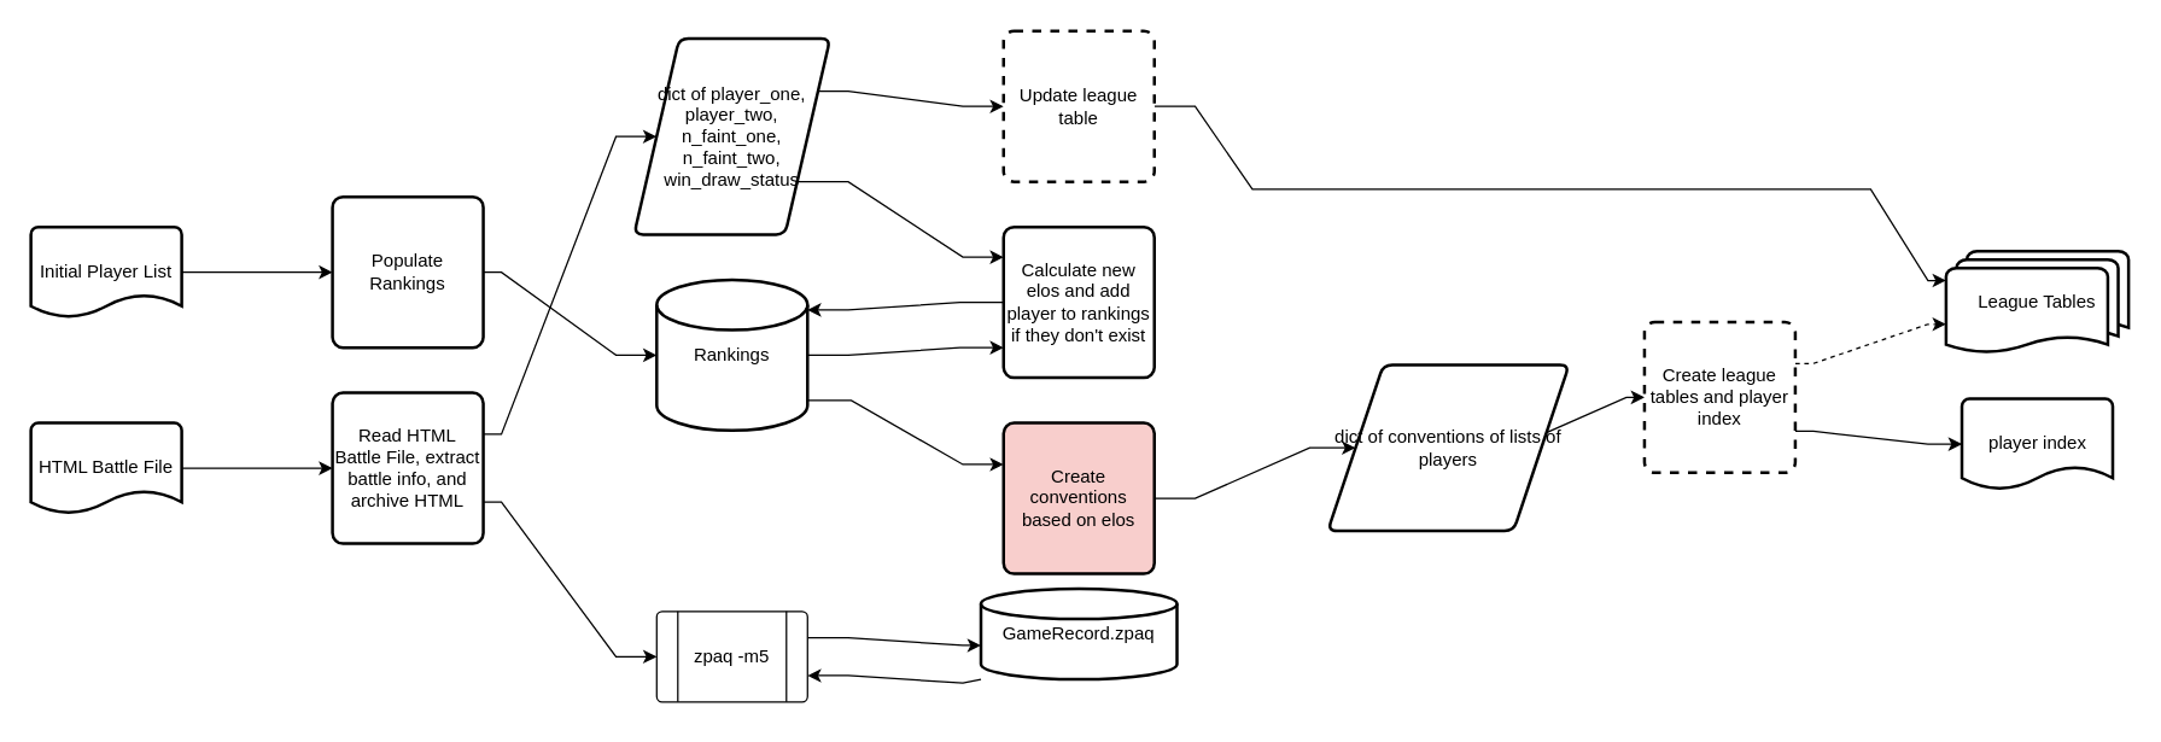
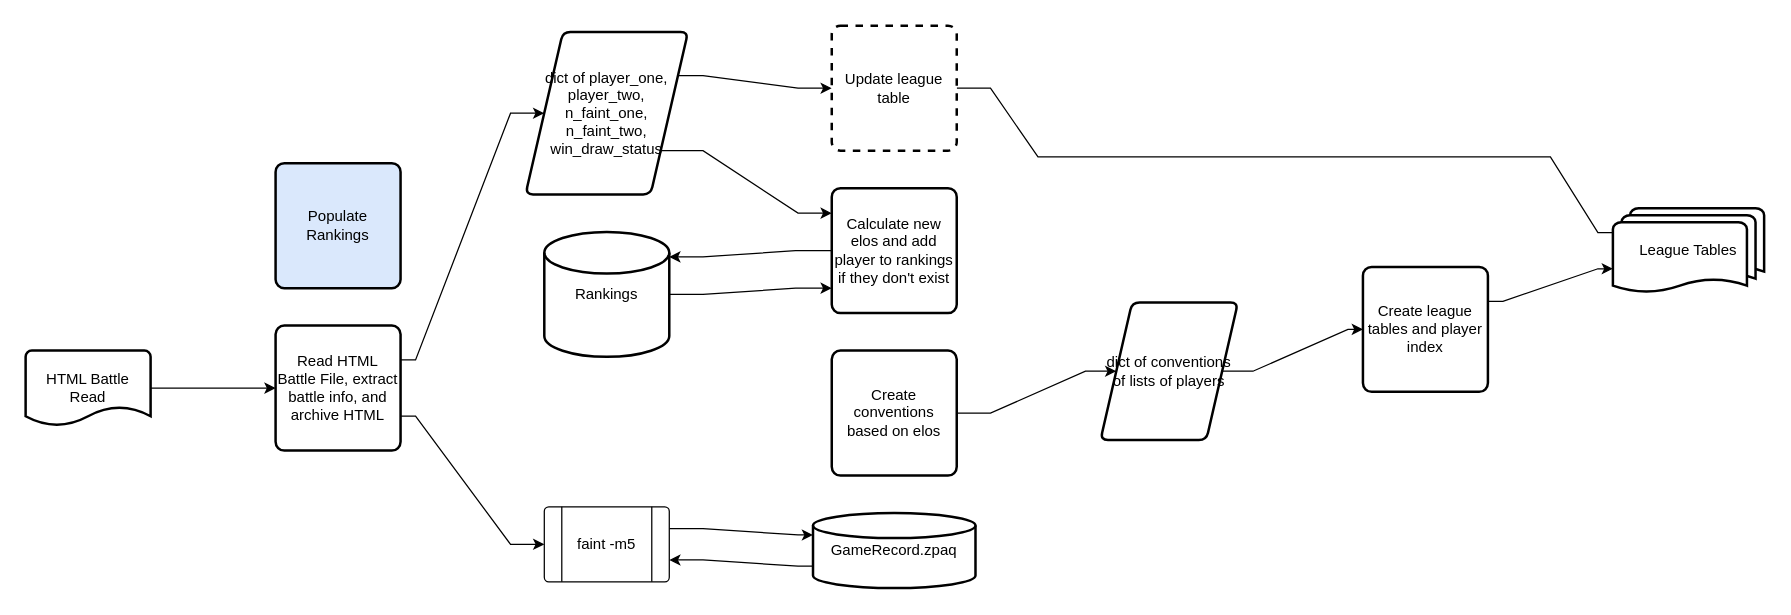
  <mxCell id="0" />
  <mxCell id="1" parent="0" />
  <mxCell id="2" style="edgeStyle=orthogonalEdgeStyle;rounded=0;orthogonalLoop=1;jettySize=auto;html=1;startArrow=none;startFill=0;endArrow=classic;endFill=1;noEdgeStyle=1;orthogonal=1;" edge="1" parent="1" source="4" target="15"><mxGeometry relative="1" as="geometry"><Array as="points"><mxPoint x="562" y="235" /><mxPoint x="636" y="230" /></Array></mxGeometry></mxCell>
- <mxCell id="3" style="edgeStyle=orthogonalEdgeStyle;rounded=0;orthogonalLoop=1;jettySize=auto;html=1;startArrow=none;startFill=0;endArrow=classic;endFill=1;noEdgeStyle=1;orthogonal=1;" edge="1" parent="1" source="4" target="24"><mxGeometry relative="1" as="geometry"><Array as="points"><mxPoint x="564" y="265" /><mxPoint x="638" y="307.5" /></Array></mxGeometry></mxCell>
  <mxCell id="4" value="Rankings" style="strokeWidth=2;html=1;shape=mxgraph.flowchart.database;whiteSpace=wrap;verticalAlign=middle;" vertex="1" parent="1"><mxGeometry x="435" y="185" width="100" height="100" as="geometry" /></mxCell>
- <mxCell id="5" style="edgeStyle=orthogonalEdgeStyle;rounded=0;orthogonalLoop=1;jettySize=auto;html=1;endArrow=classic;endFill=1;startArrow=none;startFill=0;noEdgeStyle=1;orthogonal=1;" edge="1" parent="1" source="6" target="4"><mxGeometry relative="1" as="geometry"><Array as="points"><mxPoint x="332" y="180" /><mxPoint x="408" y="235" /></Array></mxGeometry></mxCell>
- <mxCell id="6" value="Populate Rankings" style="rounded=1;whiteSpace=wrap;html=1;absoluteArcSize=1;arcSize=14;strokeWidth=2;" vertex="1" parent="1"><mxGeometry x="220" y="130" width="100" height="100" as="geometry" /></mxCell>
- <mxCell id="7" style="edgeStyle=orthogonalEdgeStyle;rounded=0;orthogonalLoop=1;jettySize=auto;html=1;startArrow=none;startFill=0;endArrow=classic;endFill=1;noEdgeStyle=1;orthogonal=1;" edge="1" parent="1" source="8" target="6"><mxGeometry relative="1" as="geometry"><Array as="points"><mxPoint x="132" y="180" /><mxPoint x="208" y="180" /></Array></mxGeometry></mxCell>
- <mxCell id="8" value="Initial Player List" style="strokeWidth=2;html=1;shape=mxgraph.flowchart.document2;whiteSpace=wrap;size=0.25;" vertex="1" parent="1"><mxGeometry y="150" width="100" height="60" as="geometry" x="20" /></mxCell>
+ <mxCell id="6" value="Populate Rankings" style="rounded=1;whiteSpace=wrap;html=1;absoluteArcSize=1;arcSize=14;strokeWidth=2;fillColor=#dae8fc;" vertex="1" parent="1"><mxGeometry x="220" y="130" width="100" height="100" as="geometry" /></mxCell>
  <mxCell id="9" style="edgeStyle=orthogonalEdgeStyle;rounded=0;orthogonalLoop=1;jettySize=auto;html=1;startArrow=none;startFill=0;endArrow=classic;endFill=1;noEdgeStyle=1;orthogonal=1;" edge="1" parent="1" source="11" target="18"><mxGeometry relative="1" as="geometry"><Array as="points"><mxPoint x="332" y="287.5" /><mxPoint x="408" y="90" /></Array></mxGeometry></mxCell>
  <mxCell id="10" style="edgeStyle=orthogonalEdgeStyle;rounded=0;orthogonalLoop=1;jettySize=auto;html=1;startArrow=none;startFill=0;endArrow=classic;endFill=1;noEdgeStyle=1;orthogonal=1;" edge="1" parent="1" source="11" target="20"><mxGeometry relative="1" as="geometry"><Array as="points"><mxPoint x="332" y="332.5" /><mxPoint x="408" y="435" /></Array></mxGeometry></mxCell>
  <mxCell id="11" value="Read HTML Battle File, extract battle info, and archive HTML" style="rounded=1;whiteSpace=wrap;html=1;absoluteArcSize=1;arcSize=14;strokeWidth=2;" vertex="1" parent="1"><mxGeometry x="220" y="260" width="100" height="100" as="geometry" /></mxCell>
  <mxCell id="12" style="edgeStyle=orthogonalEdgeStyle;rounded=0;orthogonalLoop=1;jettySize=auto;html=1;startArrow=none;startFill=0;endArrow=classic;endFill=1;noEdgeStyle=1;orthogonal=1;" edge="1" parent="1" source="13" target="11"><mxGeometry relative="1" as="geometry"><Array as="points"><mxPoint x="132" y="310" /><mxPoint x="208" y="310" /></Array></mxGeometry></mxCell>
- <mxCell id="13" value="HTML Battle File" style="strokeWidth=2;html=1;shape=mxgraph.flowchart.document2;whiteSpace=wrap;size=0.25;" vertex="1" parent="1"><mxGeometry y="280" width="100" height="60" as="geometry" x="20" /></mxCell>
+ <mxCell id="13" value="HTML Battle Read" style="strokeWidth=2;html=1;shape=mxgraph.flowchart.document2;whiteSpace=wrap;size=0.25;" vertex="1" parent="1"><mxGeometry y="280" width="100" height="60" as="geometry" x="20" /></mxCell>
  <mxCell id="14" style="edgeStyle=orthogonalEdgeStyle;rounded=0;orthogonalLoop=1;jettySize=auto;html=1;startArrow=none;startFill=0;endArrow=classic;endFill=1;noEdgeStyle=1;orthogonal=1;" edge="1" parent="1" source="15" target="4"><mxGeometry relative="1" as="geometry"><Array as="points"><mxPoint x="636" y="200" /><mxPoint x="562" y="205" /></Array></mxGeometry></mxCell>
  <mxCell id="15" value="Calculate new elos and add player to rankings if they don't exist" style="rounded=1;whiteSpace=wrap;html=1;absoluteArcSize=1;arcSize=14;strokeWidth=2;" vertex="1" parent="1"><mxGeometry x="665" y="150" width="100" height="100" as="geometry" /></mxCell>
  <mxCell id="16" style="edgeStyle=orthogonalEdgeStyle;rounded=0;orthogonalLoop=1;jettySize=auto;html=1;startArrow=none;startFill=0;endArrow=classic;endFill=1;noEdgeStyle=1;orthogonal=1;" edge="1" parent="1" source="18" target="15"><mxGeometry relative="1" as="geometry"><Array as="points"><mxPoint x="562" y="120" /><mxPoint x="638" y="170" /></Array></mxGeometry></mxCell>
  <mxCell id="17" style="edgeStyle=orthogonalEdgeStyle;rounded=0;orthogonalLoop=1;jettySize=auto;html=1;startArrow=none;startFill=0;endArrow=classic;endFill=1;noEdgeStyle=1;orthogonal=1;" edge="1" parent="1" source="18" target="33"><mxGeometry relative="1" as="geometry"><Array as="points"><mxPoint x="562" y="60" /><mxPoint x="638" y="70" /></Array></mxGeometry></mxCell>
  <mxCell id="18" value="dict of player_one, player_two, n_faint_one, n_faint_two, win_draw_status" style="shape=parallelogram;html=1;strokeWidth=2;perimeter=parallelogramPerimeter;whiteSpace=wrap;rounded=1;arcSize=12;size=0.23;" vertex="1" parent="1"><mxGeometry x="420" y="25" width="130" height="130" as="geometry" /></mxCell>
  <mxCell id="19" style="edgeStyle=orthogonalEdgeStyle;rounded=0;orthogonalLoop=1;jettySize=auto;html=1;startArrow=none;startFill=0;endArrow=classic;endFill=1;noEdgeStyle=1;orthogonal=1;" edge="1" parent="1" source="20" target="22"><mxGeometry relative="1" as="geometry"><Array as="points"><mxPoint x="562" y="422.5" /><mxPoint x="638" y="427.5" /></Array></mxGeometry></mxCell>
- <mxCell id="20" value="zpaq -m5" style="verticalLabelPosition=middle;verticalAlign=middle;html=1;shape=process;whiteSpace=wrap;rounded=1;size=0.14;arcSize=6;labelPosition=center;align=center;" vertex="1" parent="1"><mxGeometry x="435" y="405" width="100" height="60" as="geometry" /></mxCell>
+ <mxCell id="20" value="faint -m5" style="verticalLabelPosition=middle;verticalAlign=middle;html=1;shape=process;whiteSpace=wrap;rounded=1;size=0.14;arcSize=6;labelPosition=center;align=center;" vertex="1" parent="1"><mxGeometry x="435" y="405" width="100" height="60" as="geometry" /></mxCell>
  <mxCell id="21" style="edgeStyle=orthogonalEdgeStyle;rounded=0;orthogonalLoop=1;jettySize=auto;html=1;startArrow=none;startFill=0;endArrow=classic;endFill=1;noEdgeStyle=1;orthogonal=1;" edge="1" parent="1" source="22" target="20"><mxGeometry relative="1" as="geometry"><Array as="points"><mxPoint x="638" y="452.5" /><mxPoint x="562" y="447.5" /></Array></mxGeometry></mxCell>
- <mxCell id="22" value="GameRecord.zpaq" style="strokeWidth=2;html=1;shape=mxgraph.flowchart.database;whiteSpace=wrap;verticalAlign=middle;" vertex="1" parent="1"><mxGeometry x="650" y="390" width="130" height="60" as="geometry" /></mxCell>
+ <mxCell id="22" value="GameRecord.zpaq" style="strokeWidth=2;html=1;shape=mxgraph.flowchart.database;whiteSpace=wrap;verticalAlign=middle;" vertex="1" parent="1"><mxGeometry x="650" y="410" width="130" height="60" as="geometry" /></mxCell>
  <mxCell id="23" style="edgeStyle=orthogonalEdgeStyle;rounded=0;orthogonalLoop=1;jettySize=auto;html=1;startArrow=none;startFill=0;endArrow=classic;endFill=1;noEdgeStyle=1;orthogonal=1;" edge="1" parent="1" source="24" target="26"><mxGeometry relative="1" as="geometry"><Array as="points"><mxPoint x="792" y="330" /><mxPoint x="868" y="296.5" /></Array></mxGeometry></mxCell>
- <mxCell id="24" value="Create conventions based on elos" style="rounded=1;whiteSpace=wrap;html=1;absoluteArcSize=1;arcSize=14;strokeWidth=2;fillColor=#f8cecc;" vertex="1" parent="1"><mxGeometry x="665" y="280" width="100" height="100" as="geometry" /></mxCell>
+ <mxCell id="24" value="Create conventions based on elos" style="rounded=1;whiteSpace=wrap;html=1;absoluteArcSize=1;arcSize=14;strokeWidth=2;" vertex="1" parent="1"><mxGeometry x="665" y="280" width="100" height="100" as="geometry" /></mxCell>
  <mxCell id="25" style="edgeStyle=orthogonalEdgeStyle;rounded=0;orthogonalLoop=1;jettySize=auto;html=1;startArrow=none;startFill=0;endArrow=classic;endFill=1;noEdgeStyle=1;orthogonal=1;" edge="1" parent="1" source="26" target="29"><mxGeometry relative="1" as="geometry"><Array as="points"><mxPoint x="1002" y="296.5" /><mxPoint x="1078" y="263" /></Array></mxGeometry></mxCell>
- <mxCell id="26" value="dict of conventions of lists of players" style="shape=parallelogram;html=1;strokeWidth=2;perimeter=parallelogramPerimeter;whiteSpace=wrap;rounded=1;arcSize=12;size=0.23;" vertex="1" parent="1"><mxGeometry x="880" y="241.5" width="160" height="110" as="geometry" /></mxCell>
- <mxCell id="27" style="edgeStyle=orthogonalEdgeStyle;rounded=0;orthogonalLoop=1;jettySize=auto;html=1;startArrow=none;startFill=0;endArrow=classic;endFill=1;noEdgeStyle=1;orthogonal=1;dashed=1;" edge="1" parent="1" source="29" target="30"><mxGeometry relative="1" as="geometry"><Array as="points"><mxPoint x="1202" y="240.5" /><mxPoint x="1278" y="214.5" /></Array></mxGeometry></mxCell>
- <mxCell id="28" style="edgeStyle=orthogonalEdgeStyle;rounded=0;orthogonalLoop=1;jettySize=auto;html=1;startArrow=none;startFill=0;endArrow=classic;endFill=1;noEdgeStyle=1;orthogonal=1;" edge="1" parent="1" source="29" target="31"><mxGeometry relative="1" as="geometry"><Array as="points"><mxPoint x="1202" y="285.5" /><mxPoint x="1278" y="294" /></Array></mxGeometry></mxCell>
- <mxCell id="29" value="Create league tables and player index" style="rounded=1;whiteSpace=wrap;html=1;absoluteArcSize=1;arcSize=14;strokeWidth=2;dashed=1;" vertex="1" parent="1"><mxGeometry x="1090" y="213" width="100" height="100" as="geometry" /></mxCell>
+ <mxCell id="26" value="dict of conventions of lists of players" style="shape=parallelogram;html=1;strokeWidth=2;perimeter=parallelogramPerimeter;whiteSpace=wrap;rounded=1;arcSize=12;size=0.23;" vertex="1" parent="1"><mxGeometry x="880" y="241.5" width="110" height="110" as="geometry" /></mxCell>
+ <mxCell id="27" style="edgeStyle=orthogonalEdgeStyle;rounded=0;orthogonalLoop=1;jettySize=auto;html=1;startArrow=none;startFill=0;endArrow=classic;endFill=1;noEdgeStyle=1;orthogonal=1;" edge="1" parent="1" source="29" target="30"><mxGeometry relative="1" as="geometry"><Array as="points"><mxPoint x="1202" y="240.5" /><mxPoint x="1278" y="214.5" /></Array></mxGeometry></mxCell>
+ <mxCell id="29" value="Create league tables and player index" style="rounded=1;whiteSpace=wrap;html=1;absoluteArcSize=1;arcSize=14;strokeWidth=2;" vertex="1" parent="1"><mxGeometry x="1090" y="213" width="100" height="100" as="geometry" /></mxCell>
  <mxCell id="30" value="League Tables" style="strokeWidth=2;html=1;shape=mxgraph.flowchart.multi-document;whiteSpace=wrap;" vertex="1" parent="1"><mxGeometry x="1290" y="166" width="121" height="68" as="geometry" /></mxCell>
- <mxCell id="31" value="&lt;div&gt;player index&lt;/div&gt;" style="strokeWidth=2;html=1;shape=mxgraph.flowchart.document2;whiteSpace=wrap;size=0.25;" vertex="1" parent="1"><mxGeometry x="1300.5" y="264" width="100" height="60" as="geometry" /></mxCell>
- <mxCell id="32" style="edgeStyle=orthogonalEdgeStyle;rounded=0;orthogonalLoop=1;jettySize=auto;html=1;startArrow=none;startFill=0;endArrow=classic;endFill=1;noEdgeStyle=1;orthogonal=1;" edge="1" parent="1" source="33" target="30"><mxGeometry relative="1" as="geometry"><Array as="points"><mxPoint x="792" y="70" /><mxPoint x="830" y="125" /><mxPoint x="1040" y="125" /><mxPoint x="1040" y="125" /><mxPoint x="1240" y="125" /><mxPoint x="1278" y="185.5" /></Array></mxGeometry></mxCell>
+ <mxCell id="32" style="edgeStyle=orthogonalEdgeStyle;rounded=0;orthogonalLoop=1;jettySize=auto;html=1;startArrow=none;startFill=0;endArrow=none;endFill=1;noEdgeStyle=1;orthogonal=1;" edge="1" parent="1" source="33" target="30"><mxGeometry relative="1" as="geometry"><Array as="points"><mxPoint x="792" y="70" /><mxPoint x="830" y="125" /><mxPoint x="1040" y="125" /><mxPoint x="1040" y="125" /><mxPoint x="1240" y="125" /><mxPoint x="1278" y="185.5" /></Array></mxGeometry></mxCell>
  <mxCell id="33" value="Update league table" style="rounded=1;whiteSpace=wrap;html=1;absoluteArcSize=1;arcSize=14;strokeWidth=2;dashed=1;" vertex="1" parent="1"><mxGeometry x="665" width="100" height="100" as="geometry" y="20" /></mxCell>
